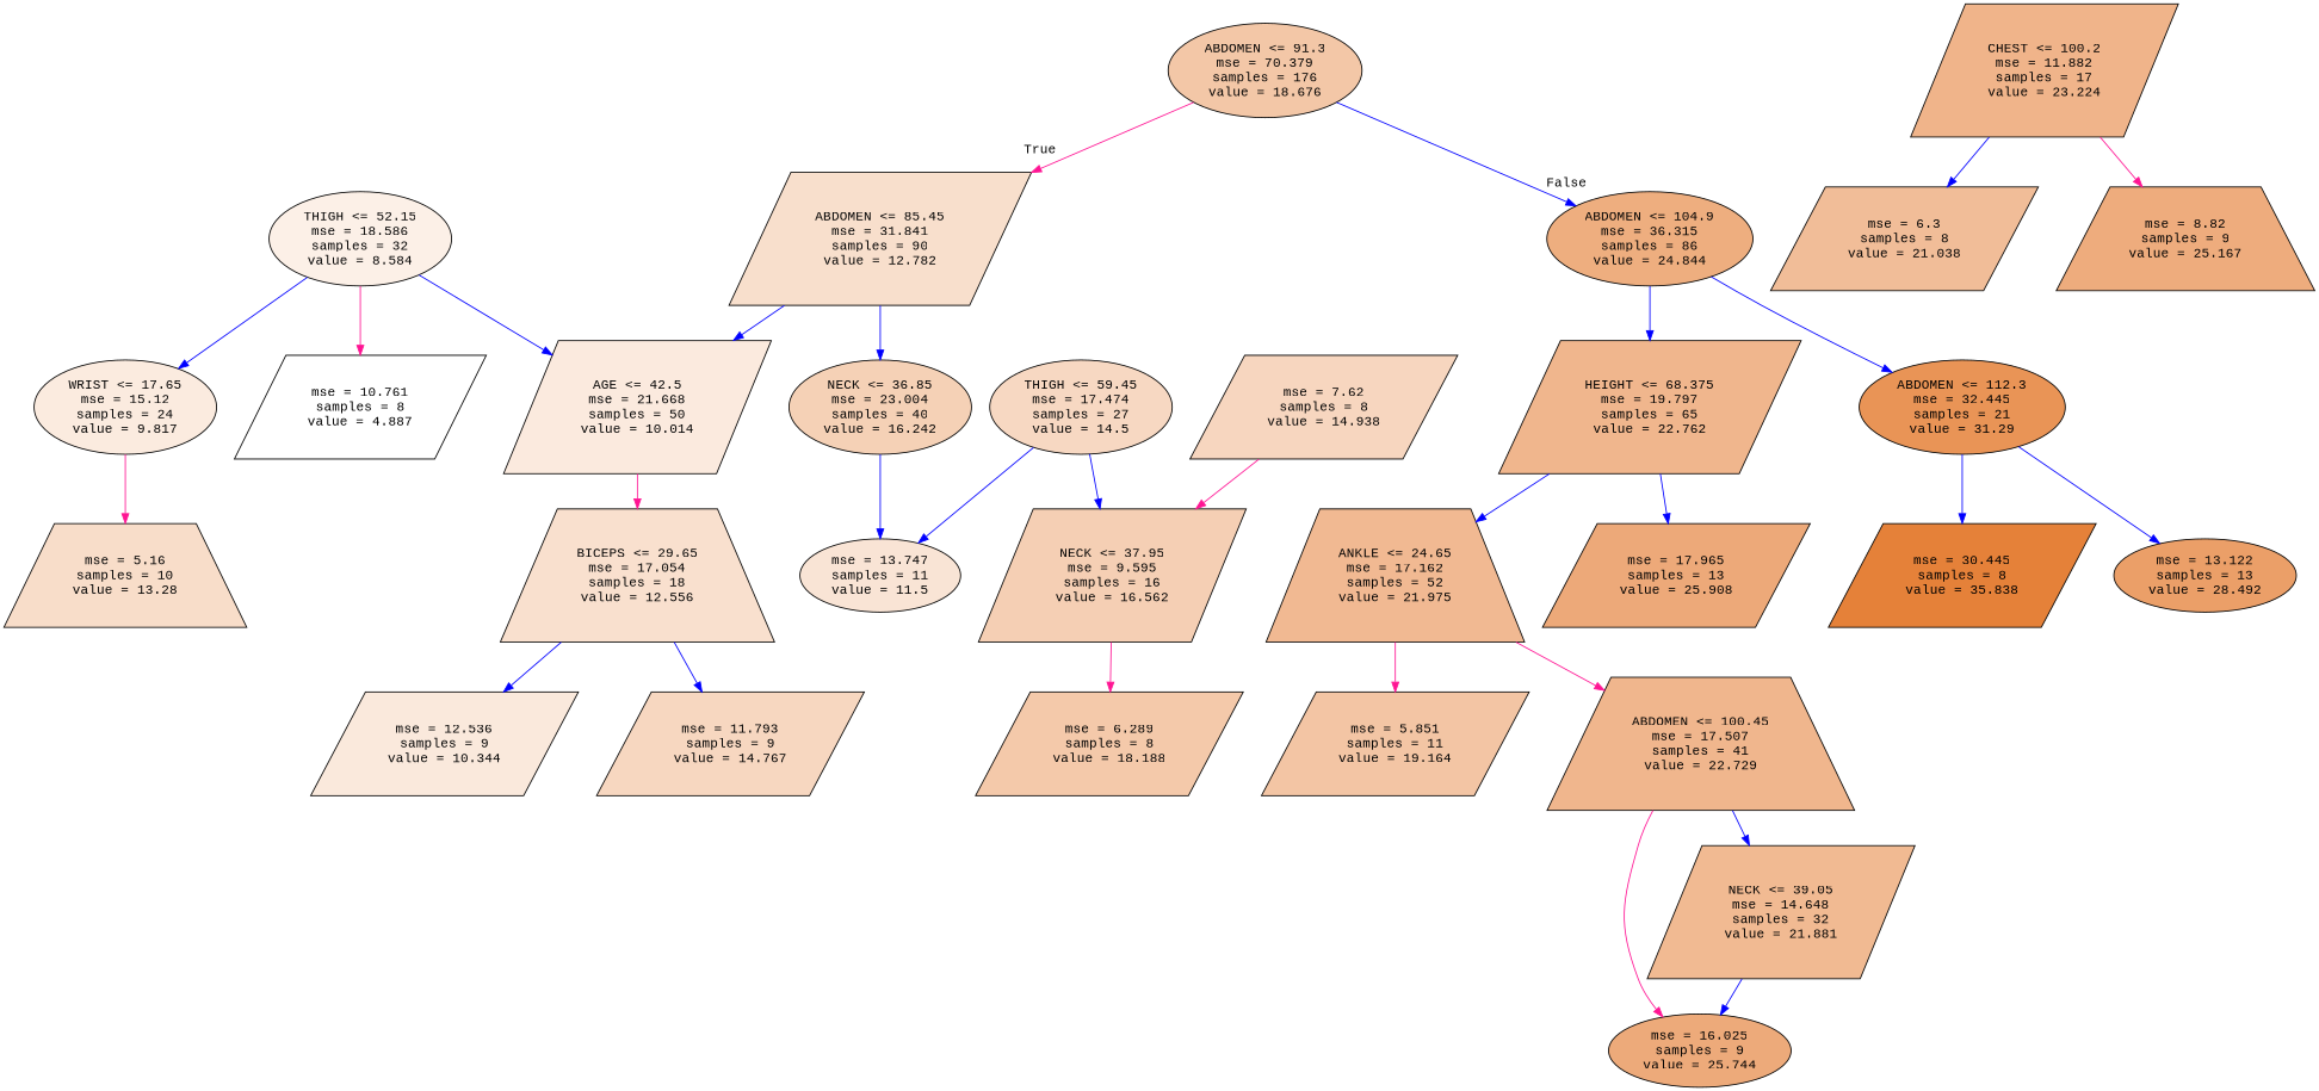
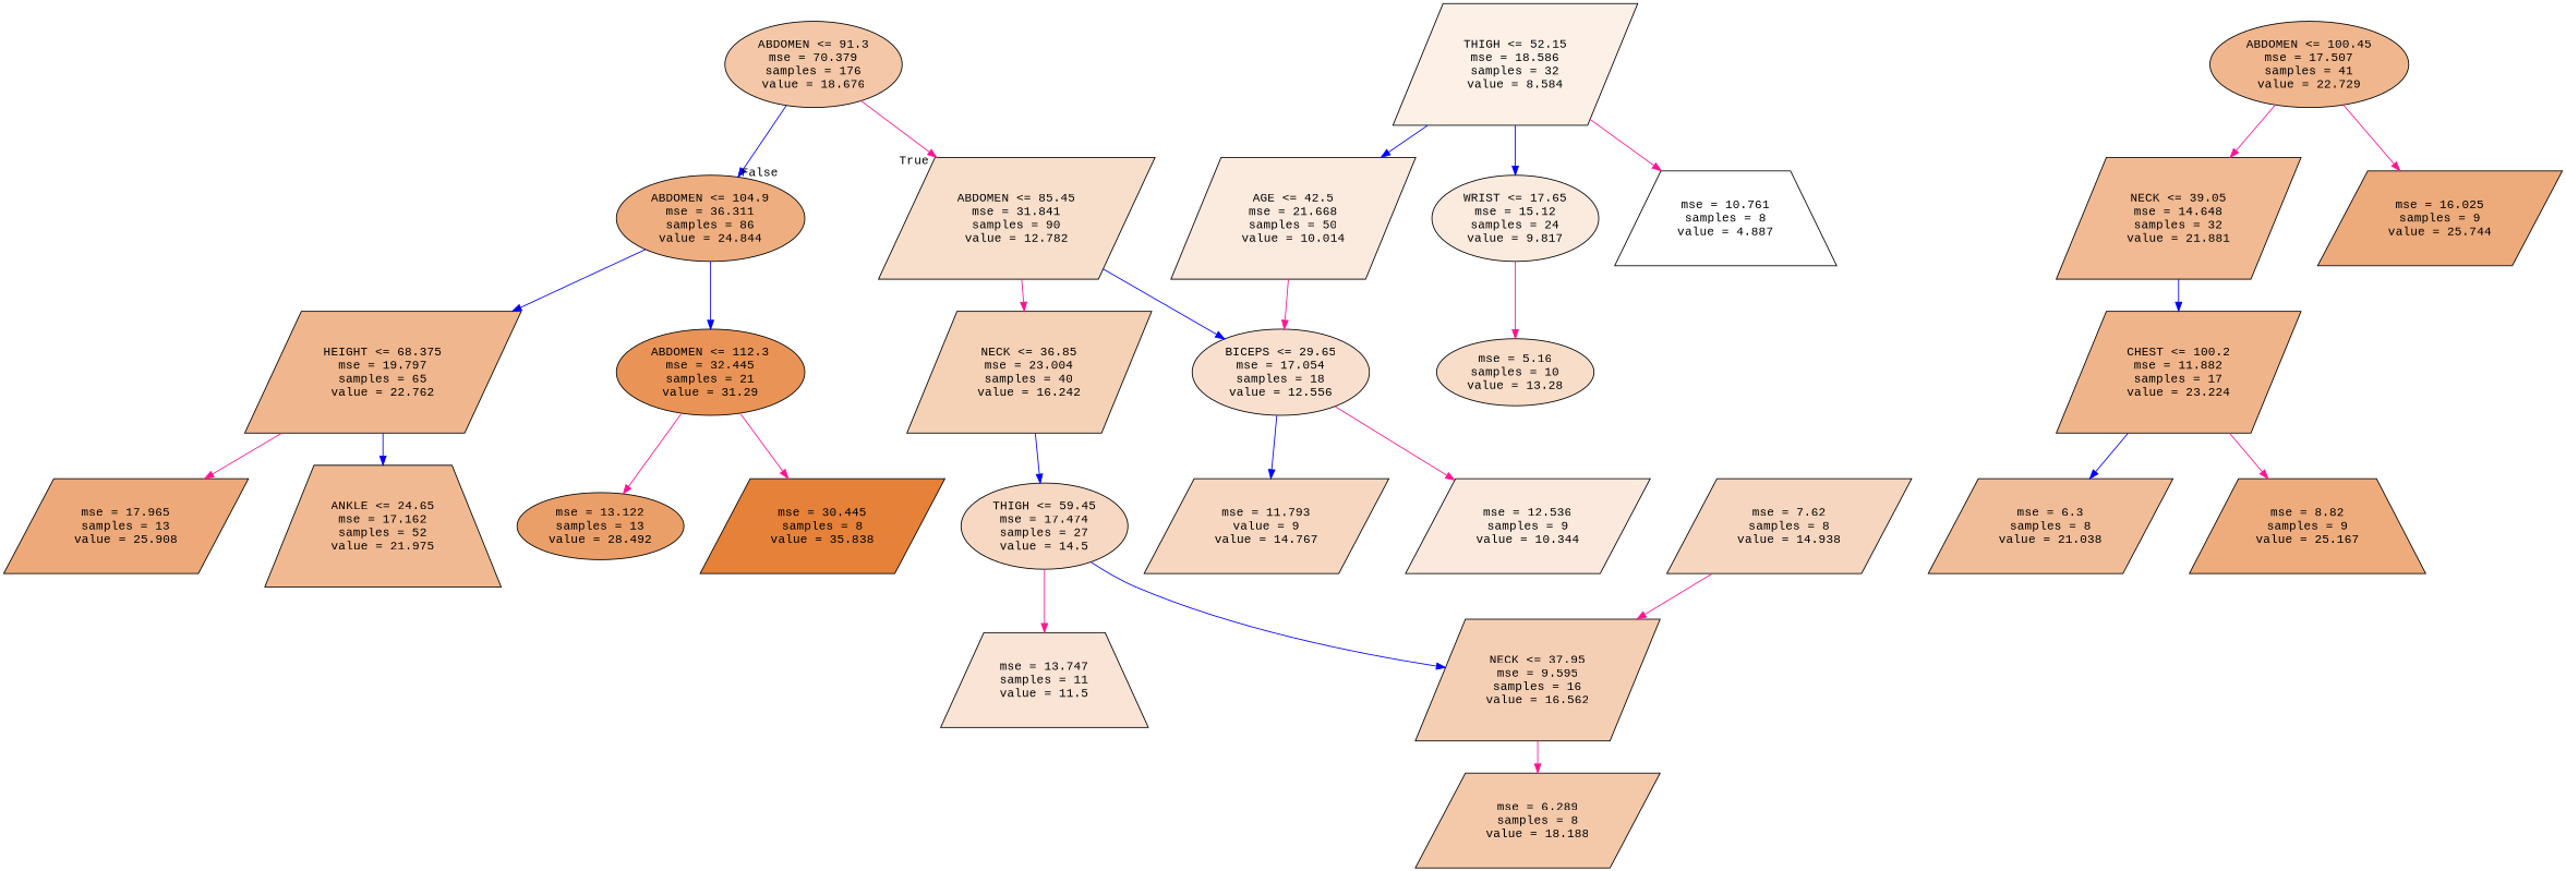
  digraph {
    fontname="Liberation Mono"
    node [color=black fillcolor="#f0b68d" fontname="Liberation Mono" shape=parallelogram style=filled]
    edge [color=blue fontname="Liberation Mono"]
    n1 [fillcolor="#f3c7a7" label="ABDOMEN <= 91.3\nmse = 70.379\nsamples = 176\nvalue = 18.676" shape=ellipse]
    n2 [fillcolor="#f8dfcc" label="ABDOMEN <= 85.45\nmse = 31.841\nsamples = 90\nvalue = 12.782"]
-   n3 [fillcolor="#eeae7f" label="ABDOMEN <= 104.9\nmse = 36.315\nsamples = 86\nvalue = 24.844" shape=ellipse]
+   n3 [fillcolor="#eeae7f" label="ABDOMEN <= 104.9\nmse = 36.311\nsamples = 86\nvalue = 24.844" shape=ellipse]
    n4 [fillcolor="#fbeade" label="AGE <= 42.5\nmse = 21.668\nsamples = 50\nvalue = 10.014"]
-   n5 [fillcolor="#f5d1b6" label="NECK <= 36.85\nmse = 23.004\nsamples = 40\nvalue = 16.242" shape=ellipse]
+   n5 [fillcolor="#f5d1b6" label="NECK <= 36.85\nmse = 23.004\nsamples = 40\nvalue = 16.242"]
    n6 [label="HEIGHT <= 68.375\nmse = 19.797\nsamples = 65\nvalue = 22.762"]
    n7 [fillcolor="#e99456" label="ABDOMEN <= 112.3\nmse = 32.445\nsamples = 21\nvalue = 31.29" shape=ellipse]
-   n8 [fillcolor="#f9e0ce" label="BICEPS <= 29.65\nmse = 17.054\nsamples = 18\nvalue = 12.556" shape=trapezium]
+   n8 [fillcolor="#f9e0ce" label="BICEPS <= 29.65\nmse = 17.054\nsamples = 18\nvalue = 12.556" shape=ellipse]
    n9 [fillcolor="#f7d8c2" label="THIGH <= 59.45\nmse = 17.474\nsamples = 27\nvalue = 14.5" shape=ellipse]
-   n10 [fillcolor="#fcf0e7" label="THIGH <= 52.15\nmse = 18.586\nsamples = 32\nvalue = 8.584" shape=ellipse]
-   n11 [fillcolor="#ffffff" label="mse = 10.761\nsamples = 8\nvalue = 4.887"]
+   n10 [fillcolor="#fcf0e7" label="THIGH <= 52.15\nmse = 18.586\nsamples = 32\nvalue = 8.584"]
+   n11 [fillcolor="#ffffff" label="mse = 10.761\nsamples = 8\nvalue = 4.887" shape=trapezium]
    n12 [fillcolor="#fbebdf" label="WRIST <= 17.65\nmse = 15.12\nsamples = 24\nvalue = 9.817" shape=ellipse]
-   n13 [fillcolor="#f7d7c0" label="mse = 11.793\nsamples = 9\nvalue = 14.767"]
+   n13 [fillcolor="#f7d7c0" label="mse = 11.793\nvalue = 9\nvalue = 14.767"]
    n14 [fillcolor="#fae9dc" label="mse = 12.536\nsamples = 9\nvalue = 10.344"]
-   n15 [fillcolor="#f8ddc9" label="mse = 5.16\nsamples = 10\nvalue = 13.28" shape=trapezium]
+   n15 [fillcolor="#f8ddc9" label="mse = 5.16\nsamples = 10\nvalue = 13.28" shape=ellipse]
    n16 [fillcolor="#f5cfb4" label="NECK <= 37.95\nmse = 9.595\nsamples = 16\nvalue = 16.562"]
-   n17 [fillcolor="#f9e4d5" label="mse = 13.747\nsamples = 11\nvalue = 11.5" shape=ellipse]
+   n17 [fillcolor="#f9e4d5" label="mse = 13.747\nsamples = 11\nvalue = 11.5" shape=trapezium]
    n18 [fillcolor="#f4c9aa" label="mse = 6.289\nsamples = 8\nvalue = 18.188"]
    n19 [fillcolor="#f7d6bf" label="mse = 7.62\nsamples = 8\nvalue = 14.938"]
    n20 [fillcolor="#eda979" label="mse = 17.965\nsamples = 13\nvalue = 25.908"]
    n21 [fillcolor="#f1b992" label="ANKLE <= 24.65\nmse = 17.162\nsamples = 52\nvalue = 21.975" shape=trapezium]
    n22 [fillcolor="#eb9f68" label="mse = 13.122\nsamples = 13\nvalue = 28.492" shape=ellipse]
    n23 [fillcolor="#e58139" label="mse = 30.445\nsamples = 8\nvalue = 35.838"]
-   n24 [label="ABDOMEN <= 100.45\nmse = 17.507\nsamples = 41\nvalue = 22.729" shape=trapezium]
-   n25 [fillcolor="#f3c5a4" label="mse = 5.851\nsamples = 11\nvalue = 19.164"]
+   n24 [label="ABDOMEN <= 100.45\nmse = 17.507\nsamples = 41\nvalue = 22.729" shape=ellipse]
    n26 [fillcolor="#f1ba92" label="NECK <= 39.05\nmse = 14.648\nsamples = 32\nvalue = 21.881"]
-   n27 [fillcolor="#edaa7a" label="mse = 16.025\nsamples = 9\nvalue = 25.744" shape=ellipse]
+   n27 [fillcolor="#edaa7a" label="mse = 16.025\nsamples = 9\nvalue = 25.744"]
    n28 [fillcolor="#f0b48a" label="CHEST <= 100.2\nmse = 11.882\nsamples = 17\nvalue = 23.224"]
    n29 [fillcolor="#f1bd98" label="mse = 6.3\nsamples = 8\nvalue = 21.038"]
    n30 [fillcolor="#eeac7d" label="mse = 8.82\nsamples = 9\nvalue = 25.167" shape=trapezium]
    n1 -> n2 [color=deeppink headlabel=True labelangle=45 labeldistance=2.5]
    n1 -> n3 [headlabel=False labelangle=-45 labeldistance=2.5]
-   n2 -> n4
-   n2 -> n5
+   n2 -> n8
+   n2 -> n5 [color=deeppink]
    n3 -> n6
    n3 -> n7
    n4 -> n8 [color=deeppink]
-   n5 -> n17
-   n6 -> n20
+   n5 -> n9
+   n6 -> n20 [color=deeppink]
    n6 -> n21
-   n7 -> n22
-   n7 -> n23
+   n7 -> n22 [color=deeppink]
+   n7 -> n23 [color=deeppink]
    n8 -> n13
-   n8 -> n14
+   n8 -> n14 [color=deeppink]
    n9 -> n16
-   n9 -> n17
+   n9 -> n17 [color=deeppink]
    n10 -> n4
    n10 -> n11 [color=deeppink]
    n10 -> n12
    n12 -> n15 [color=deeppink]
    n16 -> n18 [color=deeppink]
    n19 -> n16 [color=deeppink]
-   n21 -> n24 [color=deeppink]
-   n21 -> n25 [color=deeppink]
-   n24 -> n26
+   n24 -> n26 [color=deeppink]
    n24 -> n27 [color=deeppink]
-   n26 -> n27
+   n26 -> n28
    n28 -> n29
    n28 -> n30 [color=deeppink]
  }
